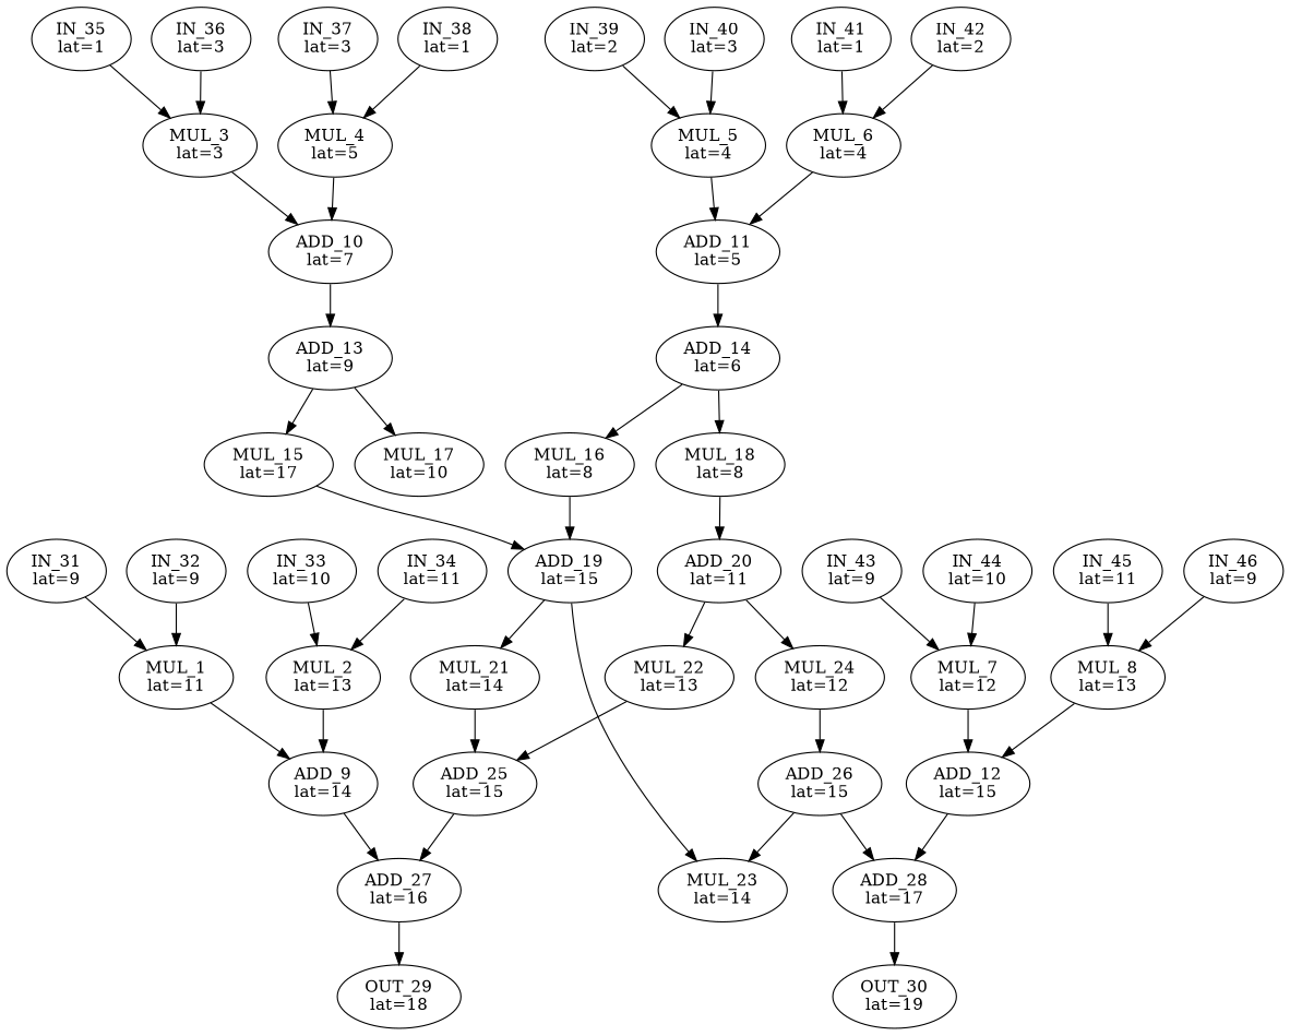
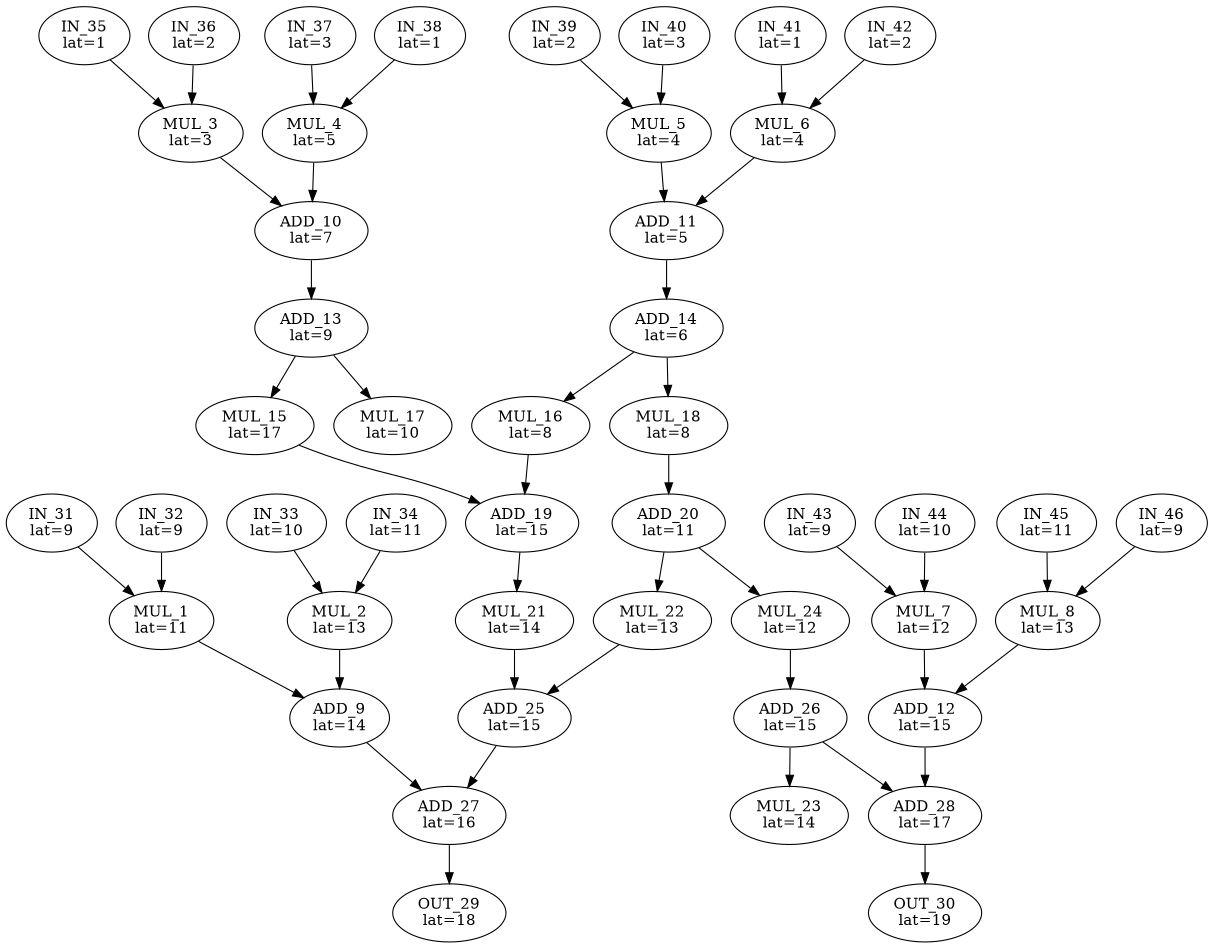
  digraph {
    MUL_1 [label="\N\nlat=11"]
    ADD_9 [label="\N\nlat=14"]
    ADD_27 [label="\N\nlat=16"]
    IN_31 [label="\N\nlat=9"]
    IN_32 [label="\N\nlat=9"]
    MUL_2 [label="\N\nlat=13"]
    IN_33 [label="\N\nlat=10"]
    IN_34 [label="\N\nlat=11"]
    MUL_3 [label="\N\nlat=3"]
    ADD_10 [label="\N\nlat=7"]
    ADD_13 [label="\N\nlat=9"]
    IN_35 [label="\N\nlat=1"]
-   IN_36 [label="\N\nlat=3"]
+   IN_36 [label="\N\nlat=2"]
    MUL_4 [label="\N\nlat=5"]
    IN_37 [label="\N\nlat=3"]
    IN_38 [label="\N\nlat=1"]
    MUL_5 [label="\N\nlat=4"]
    ADD_11 [label="\N\nlat=5"]
    ADD_14 [label="\N\nlat=6"]
    IN_39 [label="\N\nlat=2"]
    IN_40 [label="\N\nlat=3"]
    MUL_6 [label="\N\nlat=4"]
    IN_41 [label="\N\nlat=1"]
    IN_42 [label="\N\nlat=2"]
    MUL_7 [label="\N\nlat=12"]
    ADD_12 [label="\N\nlat=15"]
    ADD_28 [label="\N\nlat=17"]
    IN_43 [label="\N\nlat=9"]
    IN_44 [label="\N\nlat=10"]
    MUL_8 [label="\N\nlat=13"]
    IN_45 [label="\N\nlat=11"]
    IN_46 [label="\N\nlat=9"]
    OUT_29 [label="\N\nlat=18"]
    MUL_15 [label="\N\nlat=17"]
    MUL_17 [label="\N\nlat=10"]
    MUL_16 [label="\N\nlat=8"]
    MUL_18 [label="\N\nlat=8"]
    OUT_30 [label="\N\nlat=19"]
    ADD_19 [label="\N\nlat=15"]
    ADD_20 [label="\N\nlat=11"]
    MUL_21 [label="\N\nlat=14"]
    MUL_23 [label="\N\nlat=14"]
    MUL_22 [label="\N\nlat=13"]
    MUL_24 [label="\N\nlat=12"]
    ADD_25 [label="\N\nlat=15"]
    ADD_26 [label="\N\nlat=15"]
    MUL_1 -> ADD_9
    ADD_9 -> ADD_27
    ADD_27 -> OUT_29
    IN_31 -> MUL_1
    IN_32 -> MUL_1
    MUL_2 -> ADD_9
    IN_33 -> MUL_2
    IN_34 -> MUL_2
    MUL_3 -> ADD_10
    ADD_10 -> ADD_13
    ADD_13 -> MUL_15
    ADD_13 -> MUL_17
    IN_35 -> MUL_3
    IN_36 -> MUL_3
    MUL_4 -> ADD_10
    IN_37 -> MUL_4
    IN_38 -> MUL_4
    MUL_5 -> ADD_11
    ADD_11 -> ADD_14
    ADD_14 -> MUL_16
    ADD_14 -> MUL_18
    IN_39 -> MUL_5
    IN_40 -> MUL_5
    MUL_6 -> ADD_11
    IN_41 -> MUL_6
    IN_42 -> MUL_6
    MUL_7 -> ADD_12
    ADD_12 -> ADD_28
    ADD_28 -> OUT_30
    IN_43 -> MUL_7
    IN_44 -> MUL_7
    MUL_8 -> ADD_12
    IN_45 -> MUL_8
    IN_46 -> MUL_8
    MUL_15 -> ADD_19
    MUL_16 -> ADD_19
    MUL_18 -> ADD_20
    ADD_19 -> MUL_21
-   ADD_19 -> MUL_23
    ADD_20 -> MUL_22
    ADD_20 -> MUL_24
    MUL_21 -> ADD_25
    MUL_22 -> ADD_25
    MUL_24 -> ADD_26
    ADD_25 -> ADD_27
    ADD_26 -> ADD_28
    ADD_26 -> MUL_23
  }
